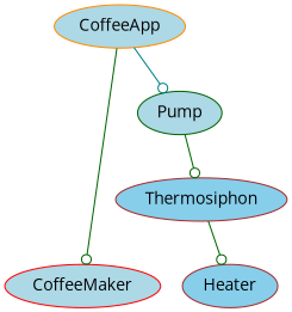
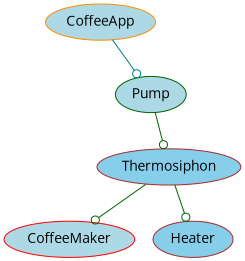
  digraph {
    concentrate=true
    fontname="Open Sans"
    node [color=brown fillcolor=lightblue fontname="Open Sans" style=filled]
    edge [arrowhead=odot color=darkgreen fontname="Open Sans"]
    CoffeeApp [color=darkorange]
    CoffeeMaker [color=red]
    Pump [color=darkgreen]
    Thermosiphon [fillcolor=skyblue]
    Heater [fillcolor=skyblue]
-   CoffeeApp -> CoffeeMaker
+   Thermosiphon -> CoffeeMaker
    CoffeeApp -> Pump [color=teal]
    Pump -> Thermosiphon
    Thermosiphon -> Heater
  }
